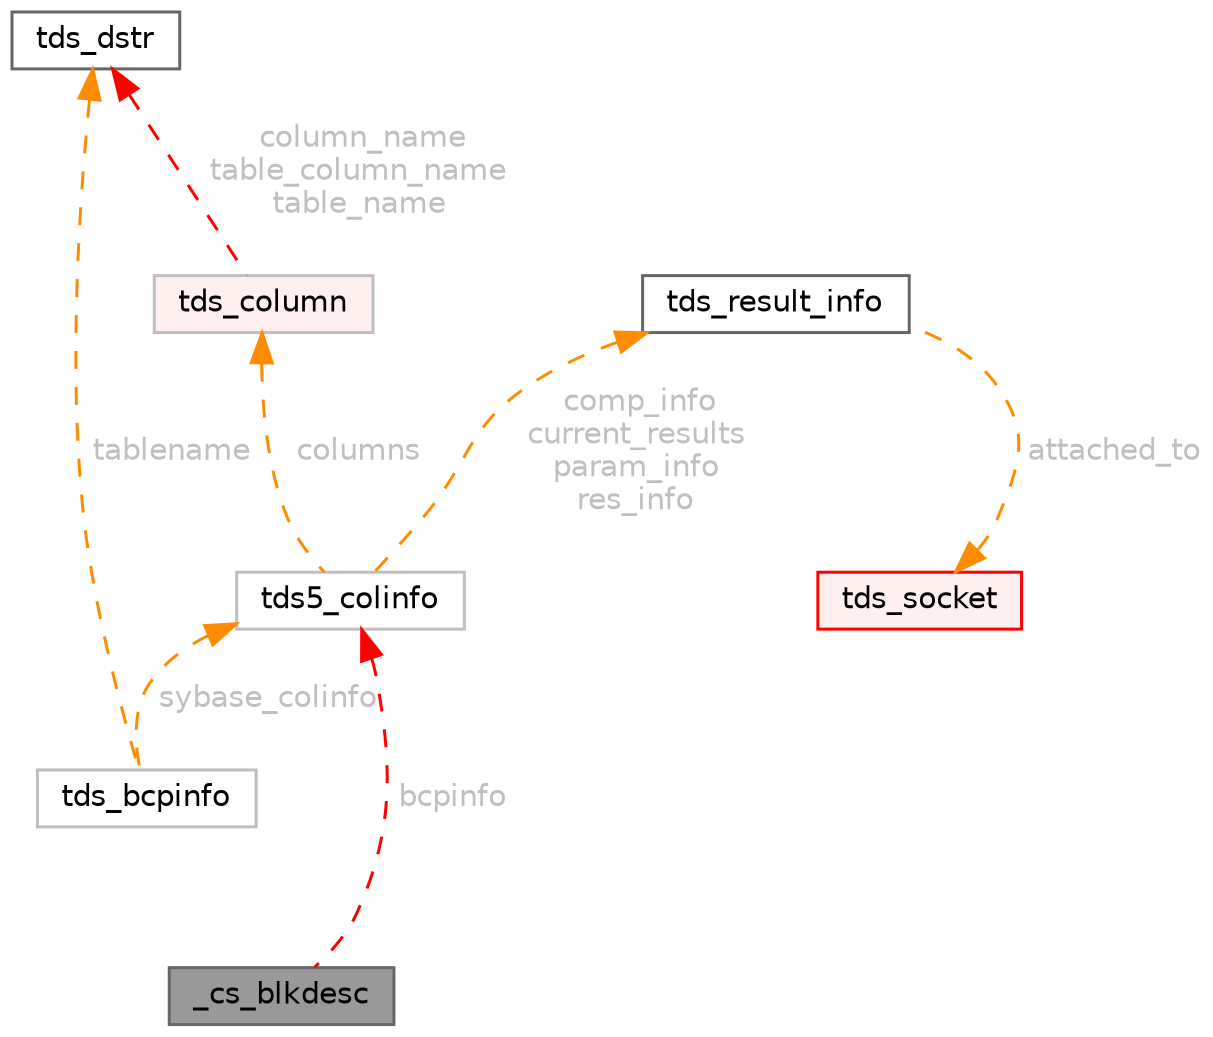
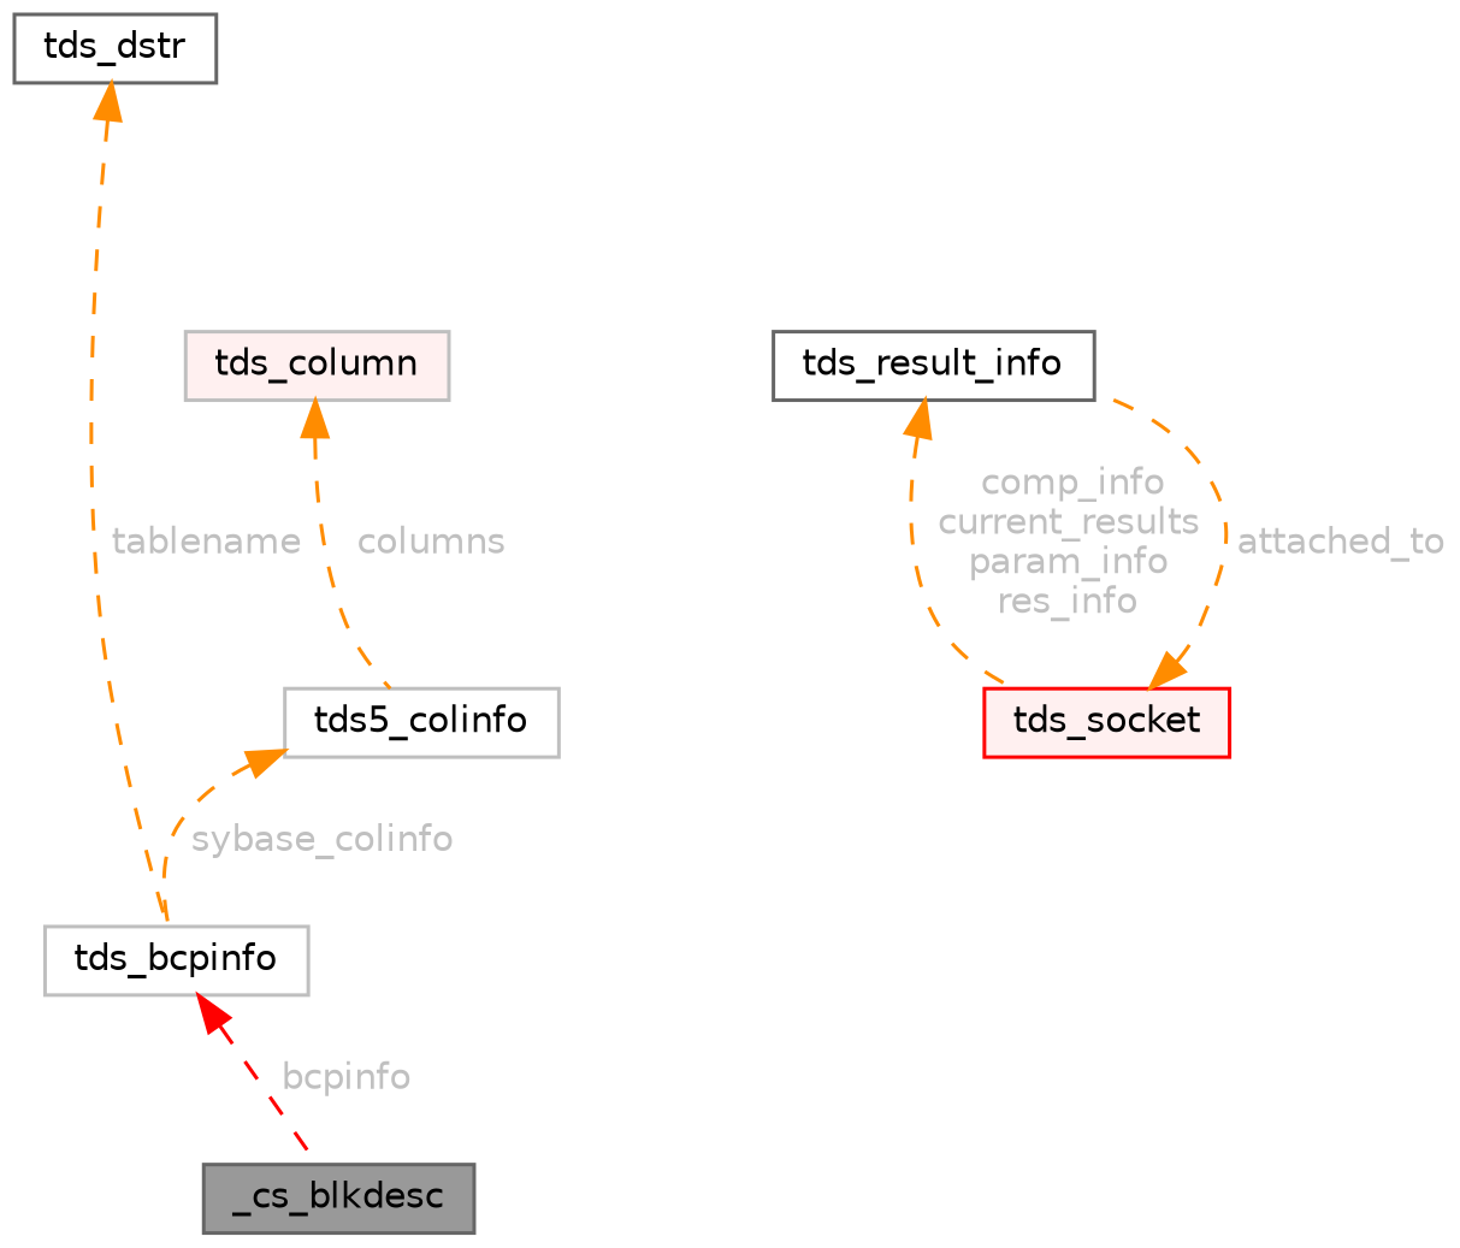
  digraph {
    node [color=gray40 fillcolor=white fontname=Helvetica fontsize=10 shape=box style=filled]
    edge [color=darkorange dir=back fontcolor=grey fontname=Helvetica fontsize=10 labelfontname=Helvetica labelfontsize=10 style=dashed]
    n1 [fillcolor=grey60 fontcolor=black height=0.2 label=_cs_blkdesc width=0.4]
    n2 [color=grey75 height=0.2 label=tds_bcpinfo width=0.4]
    n3 [height=0.2 label=tds_dstr width=0.4]
    n4 [color=grey75 fillcolor="#FFF0F0" height=0.2 label=tds_column width=0.4]
    n5 [color=grey75 height=0.2 label=tds5_colinfo width=0.4]
    n6 [height=0.2 label=tds_result_info width=0.4]
    n7 [color=red fillcolor="#FFF0F0" height=0.2 label=tds_socket width=0.4]
-   n5 -> n1 [color=red label=" bcpinfo"]
+   n2 -> n1 [color=red label=" bcpinfo"]
    n3 -> n2 [label=" tablename"]
-   n3 -> n4 [color=red label=" column_name\ntable_column_name\ntable_name"]
    n4 -> n5 [label=" columns"]
    n5 -> n2 [label=" sybase_colinfo"]
-   n6 -> n5 [label=" comp_info\ncurrent_results\nparam_info\nres_info"]
+   n6 -> n7 [label=" comp_info\ncurrent_results\nparam_info\nres_info"]
    n7 -> n6 [label=" attached_to"]
  }
